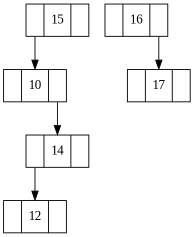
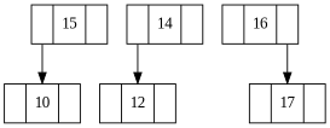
  digraph {
    fontname="Liberation Serif"
    node [fontname="Liberation Serif" shape=record]
    edge [fontname="Liberation Serif" headport=D tailport=L]
    n1 [label="<L> |<D> 15|<R> "]
    n2 [label="<L> |<D> 10|<R> "]
    n3 [label="<L> |<D> 14|<R> "]
    n4 [label="<L> |<D> 12|<R> "]
    n5 [label="<L> |<D> 16|<R> "]
    n6 [label="<L> |<D> 17|<R> "]
    n1 -> n2
-   n2 -> n3 [tailport=R]
    n3 -> n4
    n5 -> n6 [tailport=R]
  }
